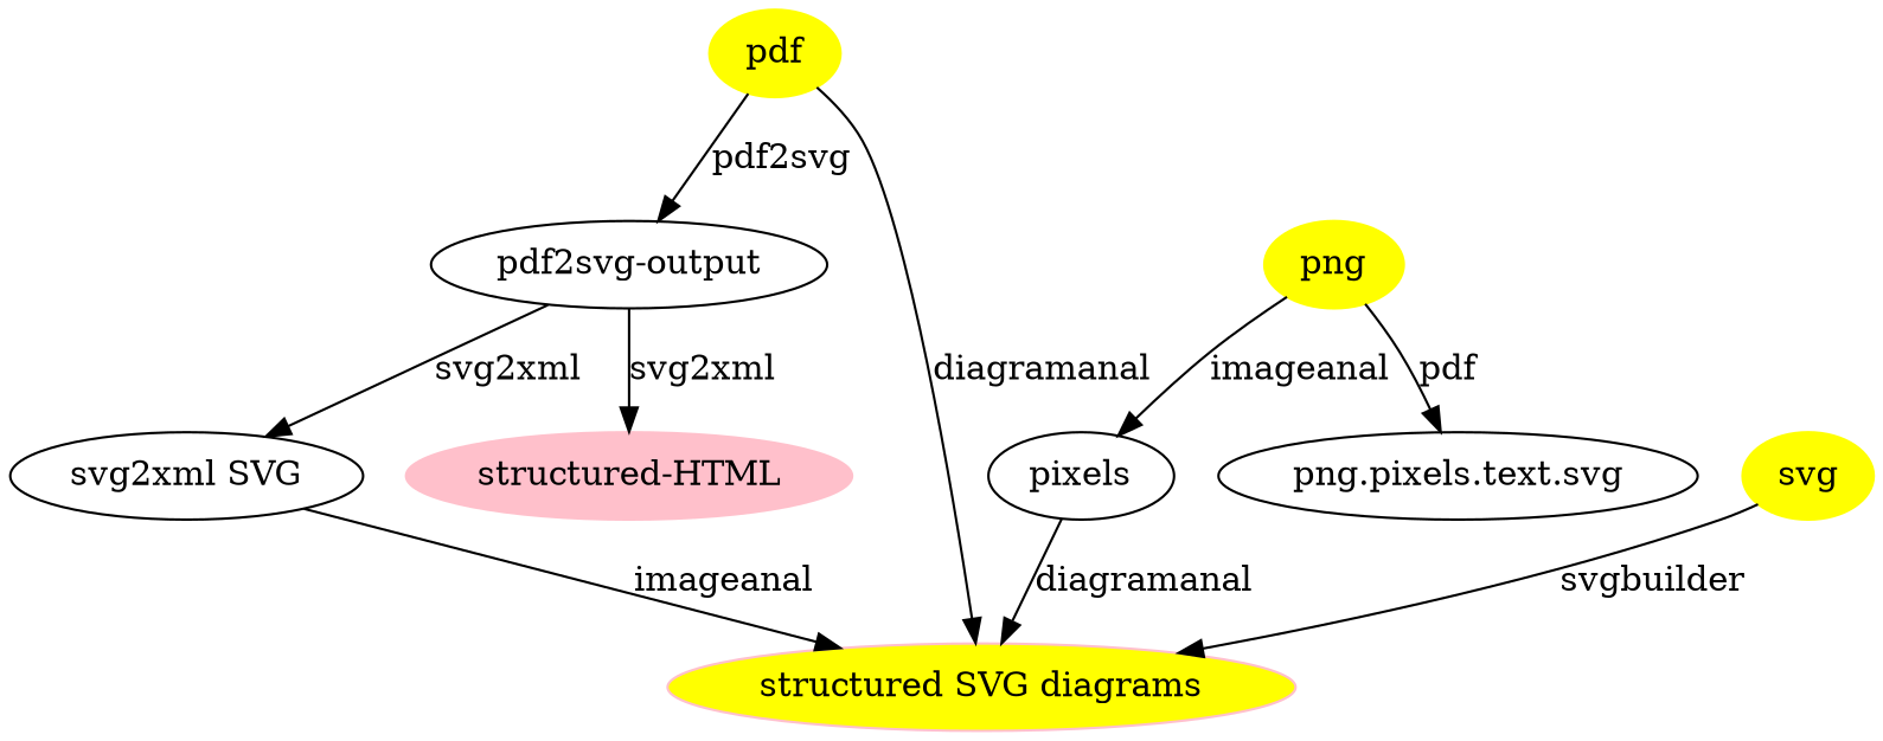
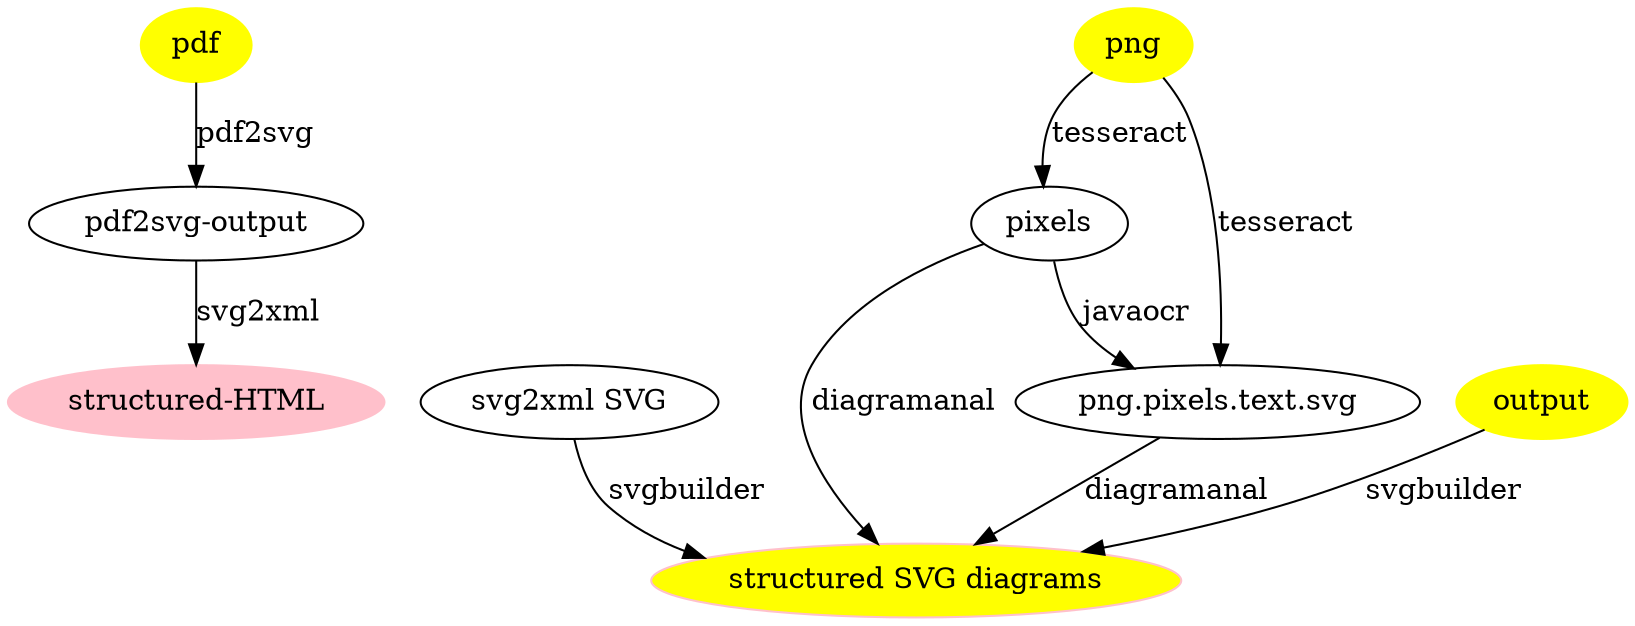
  digraph {
    node [style=filled]
    n1 [color=yellow label=pdf]
    n2 [label="pdf2svg-output" style=""]
    n3 [label="svg2xml SVG" style=""]
    n4 [color=pink label="structured-HTML"]
    n5 [color=yellow label=png]
    n6 [label=pixels style=""]
    "png.pixels.text.svg" [style=""]
    n8 [color=pink fillcolor=yellow label="structured SVG diagrams"]
-   n9 [color=yellow label=svg]
+   n9 [color=yellow label=output]
    n1 -> n2 [label=pdf2svg]
-   n2 -> n3 [label=svg2xml]
    n2 -> n4 [label=svg2xml]
-   n3 -> n8 [label=imageanal]
-   n5 -> n6 [label=imageanal]
-   n5 -> "png.pixels.text.svg" [label=pdf]
+   n3 -> n8 [label=svgbuilder]
+   n5 -> n6 [label=tesseract]
+   n5 -> "png.pixels.text.svg" [label=tesseract]
+   n6 -> "png.pixels.text.svg" [label=javaocr]
    n6 -> n8 [label=diagramanal]
-   n1 -> n8 [label=diagramanal]
+   "png.pixels.text.svg" -> n8 [label=diagramanal]
    n9 -> n8 [label=svgbuilder]
  }
